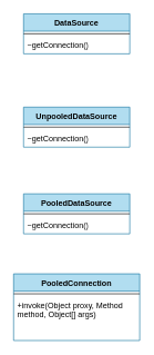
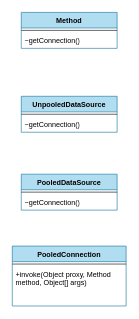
  <mxCell id="0" />
  <mxCell id="1" parent="0" />
- <mxCell id="2" value="DataSource" style="swimlane;fontStyle=1;align=center;verticalAlign=top;childLayout=stackLayout;horizontal=1;startSize=26;horizontalStack=0;resizeParent=1;resizeParentMax=0;resizeLast=0;collapsible=1;marginBottom=0;whiteSpace=wrap;html=1;labelBackgroundColor=none;swimlaneFillColor=default;fillColor=#b1ddf0;strokeColor=#10739e;" vertex="1" parent="1"><mxGeometry x="35" y="20" width="160" height="60" as="geometry" /></mxCell>
+ <mxCell id="2" value="Method" style="swimlane;fontStyle=1;align=center;verticalAlign=top;childLayout=stackLayout;horizontal=1;startSize=26;horizontalStack=0;resizeParent=1;resizeParentMax=0;resizeLast=0;collapsible=1;marginBottom=0;whiteSpace=wrap;html=1;labelBackgroundColor=none;swimlaneFillColor=default;fillColor=#b1ddf0;strokeColor=#10739e;" vertex="1" parent="1"><mxGeometry x="35" y="20" width="160" height="60" as="geometry" /></mxCell>
  <mxCell id="3" value="" style="line;strokeWidth=1;fillColor=none;align=left;verticalAlign=middle;spacingTop=-1;spacingLeft=3;spacingRight=3;rotatable=0;labelPosition=right;points=[];portConstraint=eastwest;labelBackgroundColor=none;" vertex="1" parent="2"><mxGeometry y="26" width="160" height="8" as="geometry" /></mxCell>
  <mxCell id="4" value="~getConnection()" style="text;strokeColor=none;fillColor=none;align=left;verticalAlign=top;spacingLeft=4;spacingRight=4;overflow=hidden;rotatable=0;points=[[0,0.5],[1,0.5]];portConstraint=eastwest;whiteSpace=wrap;html=1;labelBackgroundColor=none;" vertex="1" parent="2"><mxGeometry y="34" width="160" height="26" as="geometry" /></mxCell>
  <mxCell id="5" value="UnpooledDataSource" style="swimlane;fontStyle=1;align=center;verticalAlign=top;childLayout=stackLayout;horizontal=1;startSize=26;horizontalStack=0;resizeParent=1;resizeParentMax=0;resizeLast=0;collapsible=1;marginBottom=0;whiteSpace=wrap;html=1;labelBackgroundColor=none;fillColor=#b1ddf0;strokeColor=#10739e;" vertex="1" parent="1"><mxGeometry x="35" y="160" width="160" height="60" as="geometry" /></mxCell>
  <mxCell id="6" value="" style="line;strokeWidth=1;fillColor=none;align=left;verticalAlign=middle;spacingTop=-1;spacingLeft=3;spacingRight=3;rotatable=0;labelPosition=right;points=[];portConstraint=eastwest;labelBackgroundColor=none;" vertex="1" parent="5"><mxGeometry y="26" width="160" height="8" as="geometry" /></mxCell>
  <mxCell id="7" value="~getConnection()" style="text;strokeColor=none;fillColor=none;align=left;verticalAlign=top;spacingLeft=4;spacingRight=4;overflow=hidden;rotatable=0;points=[[0,0.5],[1,0.5]];portConstraint=eastwest;whiteSpace=wrap;html=1;labelBackgroundColor=none;" vertex="1" parent="5"><mxGeometry y="34" width="160" height="26" as="geometry" /></mxCell>
  <mxCell id="8" value="PooledConnection&lt;br&gt;" style="swimlane;fontStyle=1;align=center;verticalAlign=top;childLayout=stackLayout;horizontal=1;startSize=26;horizontalStack=0;resizeParent=1;resizeParentMax=0;resizeLast=0;collapsible=1;marginBottom=0;whiteSpace=wrap;html=1;labelBackgroundColor=none;fillColor=#b1ddf0;strokeColor=#10739e;" vertex="1" parent="1"><mxGeometry x="20" y="410" width="190" height="100" as="geometry" /></mxCell>
  <mxCell id="9" value="" style="line;strokeWidth=1;fillColor=none;align=left;verticalAlign=middle;spacingTop=-1;spacingLeft=3;spacingRight=3;rotatable=0;labelPosition=right;points=[];portConstraint=eastwest;labelBackgroundColor=none;" vertex="1" parent="8"><mxGeometry y="26" width="190" height="8" as="geometry" /></mxCell>
  <mxCell id="10" value="+invoke(Object proxy, Method method, Object[] args)" style="text;strokeColor=none;fillColor=none;align=left;verticalAlign=top;spacingLeft=4;spacingRight=4;overflow=hidden;rotatable=0;points=[[0,0.5],[1,0.5]];portConstraint=eastwest;whiteSpace=wrap;html=1;labelBackgroundColor=none;" vertex="1" parent="8"><mxGeometry y="34" width="190" height="66" as="geometry" /></mxCell>
  <mxCell id="11" value="PooledDataSource" style="swimlane;fontStyle=1;align=center;verticalAlign=top;childLayout=stackLayout;horizontal=1;startSize=26;horizontalStack=0;resizeParent=1;resizeParentMax=0;resizeLast=0;collapsible=1;marginBottom=0;whiteSpace=wrap;html=1;labelBackgroundColor=none;fillColor=#b1ddf0;strokeColor=#10739e;" vertex="1" parent="1"><mxGeometry x="35" y="290" width="160" height="60" as="geometry" /></mxCell>
  <mxCell id="12" value="" style="line;strokeWidth=1;fillColor=none;align=left;verticalAlign=middle;spacingTop=-1;spacingLeft=3;spacingRight=3;rotatable=0;labelPosition=right;points=[];portConstraint=eastwest;labelBackgroundColor=none;" vertex="1" parent="11"><mxGeometry y="26" width="160" height="8" as="geometry" /></mxCell>
  <mxCell id="13" value="~getConnection()" style="text;strokeColor=none;fillColor=none;align=left;verticalAlign=top;spacingLeft=4;spacingRight=4;overflow=hidden;rotatable=0;points=[[0,0.5],[1,0.5]];portConstraint=eastwest;whiteSpace=wrap;html=1;labelBackgroundColor=none;" vertex="1" parent="11"><mxGeometry y="34" width="160" height="26" as="geometry" /></mxCell>
